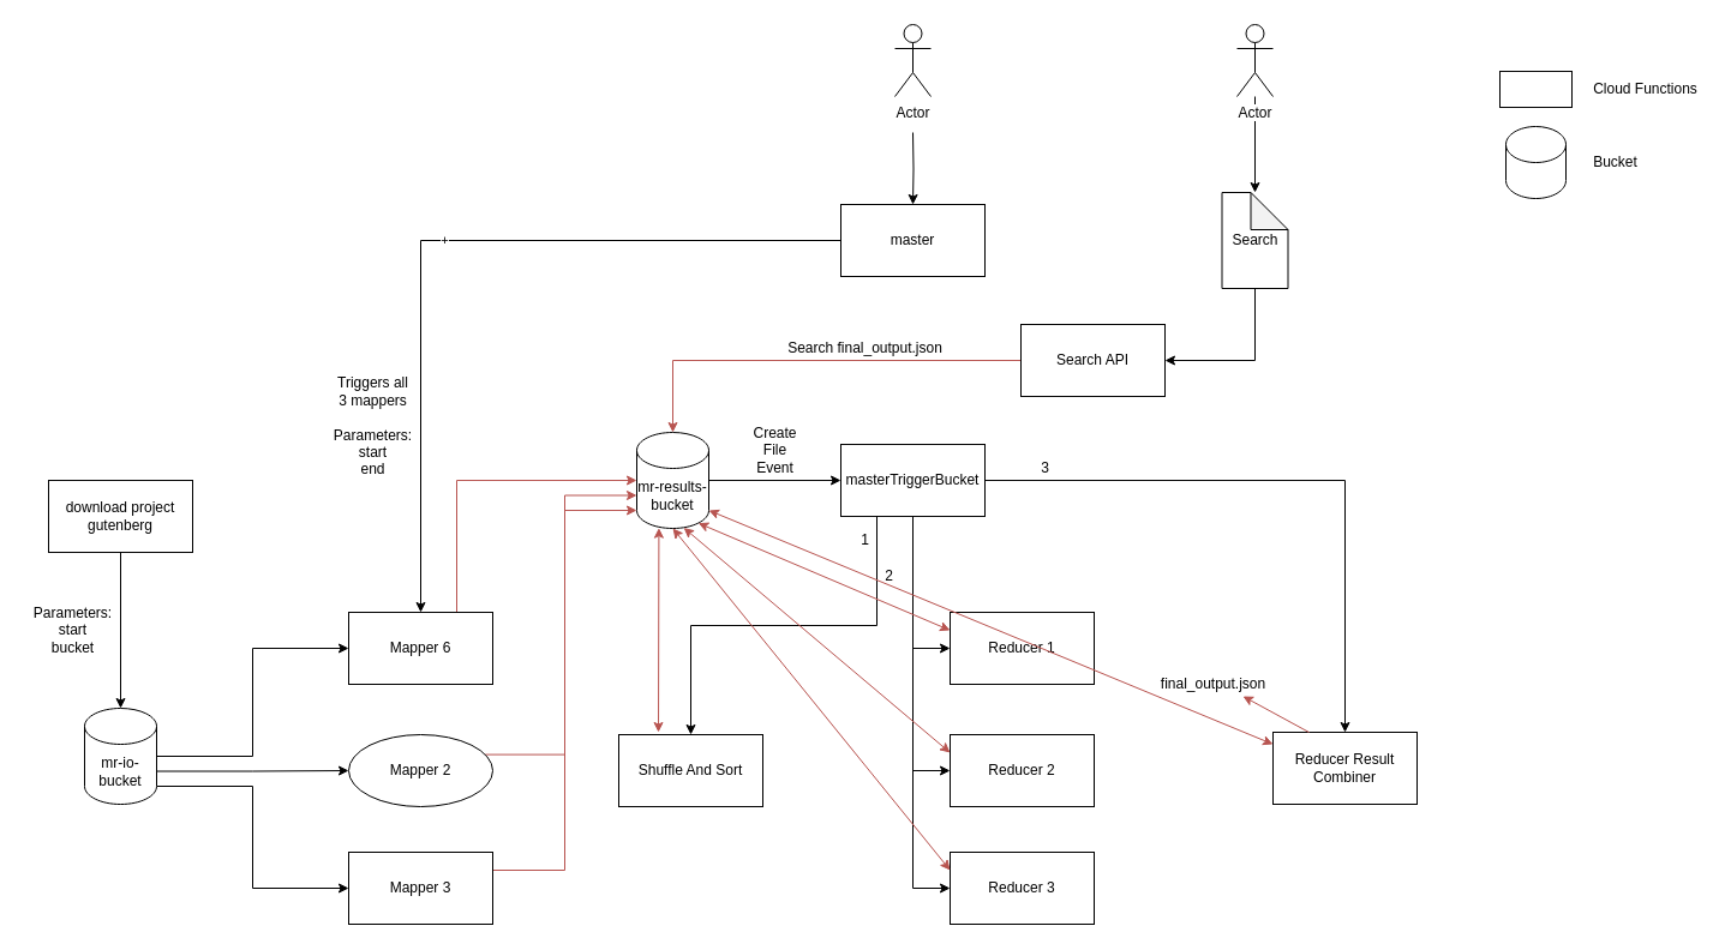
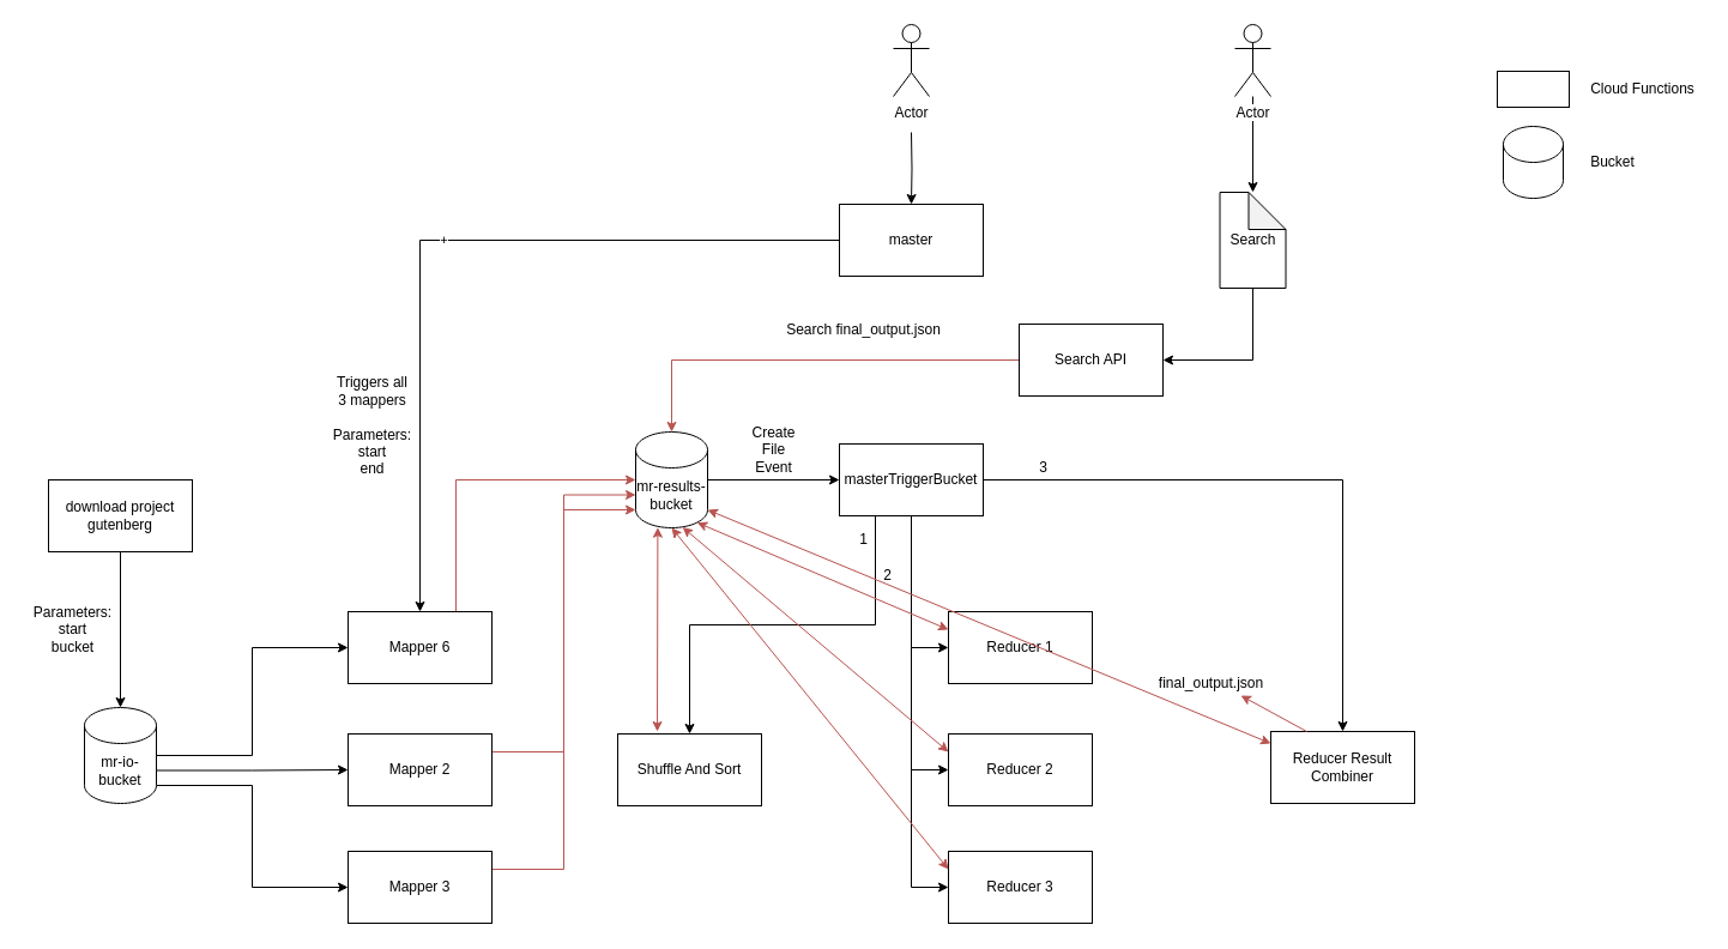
  <mxCell id="0" />
  <mxCell id="1" parent="0" />
  <mxCell id="2" style="edgeStyle=orthogonalEdgeStyle;rounded=0;orthogonalLoop=1;jettySize=auto;html=1;exitX=0.75;exitY=0;exitDx=0;exitDy=0;entryX=0;entryY=0.5;entryDx=0;entryDy=0;entryPerimeter=0;labelBackgroundColor=default;fontColor=default;strokeColor=#b85450;fillColor=#f8cecc;" edge="1" parent="1" source="3" target="26"><mxGeometry relative="1" as="geometry" /></mxCell>
  <mxCell id="3" value="Mapper 6" style="rounded=0;whiteSpace=wrap;html=1;fillColor=default;strokeColor=default;fontColor=default;" vertex="1" parent="1"><mxGeometry x="290" y="510" width="120" height="60" as="geometry" /></mxCell>
  <mxCell id="4" style="edgeStyle=orthogonalEdgeStyle;rounded=0;orthogonalLoop=1;jettySize=auto;html=1;exitX=1;exitY=0.25;exitDx=0;exitDy=0;entryX=0;entryY=0;entryDx=0;entryDy=52.5;entryPerimeter=0;labelBackgroundColor=default;fontColor=default;strokeColor=#b85450;fillColor=#f8cecc;" edge="1" parent="1" source="5" target="26"><mxGeometry relative="1" as="geometry" /></mxCell>
- <mxCell id="5" value="Mapper 2" style="ellipse;whiteSpace=wrap;html=1;fontColor=default;strokeColor=default;fillColor=default;" vertex="1" parent="1"><mxGeometry x="290" y="612" width="120" height="60" as="geometry" /></mxCell>
+ <mxCell id="5" value="Mapper 2" style="rounded=0;whiteSpace=wrap;html=1;fontColor=default;strokeColor=default;fillColor=default;" vertex="1" parent="1"><mxGeometry x="290" y="612" width="120" height="60" as="geometry" /></mxCell>
  <mxCell id="6" style="edgeStyle=orthogonalEdgeStyle;rounded=0;orthogonalLoop=1;jettySize=auto;html=1;exitX=1;exitY=0.25;exitDx=0;exitDy=0;labelBackgroundColor=default;fontColor=default;strokeColor=#b85450;fillColor=#f8cecc;entryX=0;entryY=1;entryDx=0;entryDy=-15;entryPerimeter=0;" edge="1" parent="1" source="7" target="26"><mxGeometry relative="1" as="geometry"><mxPoint x="520" y="470" as="targetPoint" /></mxGeometry></mxCell>
  <mxCell id="7" value="Mapper 3" style="rounded=0;whiteSpace=wrap;html=1;fontColor=default;strokeColor=default;fillColor=default;" vertex="1" parent="1"><mxGeometry x="290" y="710" width="120" height="60" as="geometry" /></mxCell>
  <mxCell id="8" style="edgeStyle=orthogonalEdgeStyle;rounded=0;orthogonalLoop=1;jettySize=auto;html=1;exitX=0.25;exitY=1;exitDx=0;exitDy=0;entryX=0.5;entryY=0;entryDx=0;entryDy=0;labelBackgroundColor=default;fontColor=default;strokeColor=default;fillColor=default;" edge="1" parent="1" source="13" target="27"><mxGeometry relative="1" as="geometry" /></mxCell>
  <mxCell id="9" style="edgeStyle=orthogonalEdgeStyle;rounded=0;orthogonalLoop=1;jettySize=auto;html=1;exitX=0.5;exitY=1;exitDx=0;exitDy=0;entryX=0;entryY=0.5;entryDx=0;entryDy=0;labelBackgroundColor=default;fontColor=default;strokeColor=default;fillColor=default;" edge="1" parent="1" source="13" target="28"><mxGeometry relative="1" as="geometry" /></mxCell>
  <mxCell id="10" style="edgeStyle=orthogonalEdgeStyle;rounded=0;orthogonalLoop=1;jettySize=auto;html=1;exitX=0.5;exitY=1;exitDx=0;exitDy=0;entryX=0;entryY=0.5;entryDx=0;entryDy=0;labelBackgroundColor=default;fontColor=default;strokeColor=default;fillColor=default;" edge="1" parent="1" source="13" target="29"><mxGeometry relative="1" as="geometry" /></mxCell>
  <mxCell id="11" style="edgeStyle=orthogonalEdgeStyle;rounded=0;orthogonalLoop=1;jettySize=auto;html=1;exitX=0.5;exitY=1;exitDx=0;exitDy=0;entryX=0;entryY=0.5;entryDx=0;entryDy=0;labelBackgroundColor=default;fontColor=default;strokeColor=default;fillColor=default;" edge="1" parent="1" source="13" target="30"><mxGeometry relative="1" as="geometry" /></mxCell>
  <mxCell id="12" style="edgeStyle=orthogonalEdgeStyle;rounded=0;orthogonalLoop=1;jettySize=auto;html=1;exitX=1;exitY=0.5;exitDx=0;exitDy=0;entryX=0.5;entryY=0;entryDx=0;entryDy=0;labelBackgroundColor=default;fontColor=default;strokeColor=default;fillColor=default;" edge="1" parent="1" source="13" target="36"><mxGeometry relative="1" as="geometry" /></mxCell>
  <mxCell id="13" value="masterTriggerBucket" style="rounded=0;whiteSpace=wrap;html=1;fontColor=default;strokeColor=default;fillColor=default;" vertex="1" parent="1"><mxGeometry x="700" y="370" width="120" height="60" as="geometry" /></mxCell>
  <mxCell id="14" value="+" style="edgeStyle=orthogonalEdgeStyle;rounded=0;orthogonalLoop=1;jettySize=auto;html=1;exitX=0;exitY=0.5;exitDx=0;exitDy=0;entryX=0.5;entryY=0;entryDx=0;entryDy=0;labelBackgroundColor=default;fontColor=default;strokeColor=default;" edge="1" parent="1" source="15" target="3"><mxGeometry relative="1" as="geometry" /></mxCell>
  <mxCell id="15" value="master" style="rounded=0;whiteSpace=wrap;html=1;fontColor=default;strokeColor=default;fillColor=default;" vertex="1" parent="1"><mxGeometry x="700" y="170" width="120" height="60" as="geometry" /></mxCell>
  <mxCell id="16" style="edgeStyle=orthogonalEdgeStyle;rounded=0;orthogonalLoop=1;jettySize=auto;html=1;exitX=1;exitY=1;exitDx=0;exitDy=-15;exitPerimeter=0;entryX=0;entryY=0.5;entryDx=0;entryDy=0;labelBackgroundColor=default;fontColor=default;strokeColor=default;" edge="1" parent="1" source="19" target="7"><mxGeometry relative="1" as="geometry" /></mxCell>
  <mxCell id="17" style="edgeStyle=orthogonalEdgeStyle;rounded=0;orthogonalLoop=1;jettySize=auto;html=1;exitX=1;exitY=0.5;exitDx=0;exitDy=0;exitPerimeter=0;entryX=0;entryY=0.5;entryDx=0;entryDy=0;labelBackgroundColor=default;fontColor=default;strokeColor=default;" edge="1" parent="1" source="19" target="3"><mxGeometry relative="1" as="geometry" /></mxCell>
  <mxCell id="18" style="edgeStyle=orthogonalEdgeStyle;rounded=0;orthogonalLoop=1;jettySize=auto;html=1;exitX=1;exitY=0;exitDx=0;exitDy=52.5;exitPerimeter=0;entryX=0;entryY=0.5;entryDx=0;entryDy=0;labelBackgroundColor=default;fontColor=default;strokeColor=default;fillColor=default;" edge="1" parent="1" source="19" target="5"><mxGeometry relative="1" as="geometry" /></mxCell>
  <mxCell id="19" value="mr-io-bucket" style="shape=cylinder3;whiteSpace=wrap;html=1;boundedLbl=1;backgroundOutline=1;size=15;fontColor=default;strokeColor=default;fillColor=default;" vertex="1" parent="1"><mxGeometry x="70" y="590" width="60" height="80" as="geometry" /></mxCell>
  <mxCell id="20" style="edgeStyle=orthogonalEdgeStyle;rounded=0;orthogonalLoop=1;jettySize=auto;html=1;exitX=0.5;exitY=1;exitDx=0;exitDy=0;entryX=0.5;entryY=0;entryDx=0;entryDy=0;entryPerimeter=0;labelBackgroundColor=default;fontColor=default;strokeColor=default;" edge="1" parent="1" source="21" target="19"><mxGeometry relative="1" as="geometry" /></mxCell>
  <mxCell id="21" value="download project gutenberg" style="rounded=0;whiteSpace=wrap;html=1;fontColor=default;strokeColor=default;fillColor=default;" vertex="1" parent="1"><mxGeometry x="40" y="400" width="120" height="60" as="geometry" /></mxCell>
  <mxCell id="22" value="" style="edgeStyle=orthogonalEdgeStyle;rounded=0;orthogonalLoop=1;jettySize=auto;html=1;labelBackgroundColor=default;fontColor=default;strokeColor=default;fillColor=default;" edge="1" parent="1" target="15"><mxGeometry relative="1" as="geometry"><mxPoint x="760" y="110" as="sourcePoint" /></mxGeometry></mxCell>
  <mxCell id="23" value="Actor" style="shape=umlActor;verticalLabelPosition=bottom;verticalAlign=top;html=1;outlineConnect=0;fontColor=default;strokeColor=default;fillColor=default;" vertex="1" parent="1"><mxGeometry x="745" y="20" width="30" height="60" as="geometry" /></mxCell>
  <mxCell id="24" value="Triggers all &lt;br&gt;3 mappers&lt;br&gt;&lt;br&gt;Parameters:&lt;br&gt;start&lt;br&gt;end" style="text;html=1;align=center;verticalAlign=middle;resizable=0;points=[];autosize=1;strokeColor=none;fillColor=none;fontColor=default;" vertex="1" parent="1"><mxGeometry x="270" y="310" width="80" height="90" as="geometry" /></mxCell>
  <mxCell id="25" value="" style="edgeStyle=orthogonalEdgeStyle;rounded=0;orthogonalLoop=1;jettySize=auto;html=1;labelBackgroundColor=default;fontColor=default;strokeColor=default;fillColor=default;" edge="1" parent="1" source="26" target="13"><mxGeometry relative="1" as="geometry" /></mxCell>
  <mxCell id="26" value="mr-results-bucket" style="shape=cylinder3;whiteSpace=wrap;html=1;boundedLbl=1;backgroundOutline=1;size=15;fontColor=default;strokeColor=default;fillColor=default;" vertex="1" parent="1"><mxGeometry x="530" y="360" width="60" height="80" as="geometry" /></mxCell>
  <mxCell id="27" value="Shuffle And Sort" style="rounded=0;whiteSpace=wrap;html=1;fontColor=default;strokeColor=default;fillColor=default;" vertex="1" parent="1"><mxGeometry x="515" y="612" width="120" height="60" as="geometry" /></mxCell>
  <mxCell id="28" value="Reducer 1" style="rounded=0;whiteSpace=wrap;html=1;fontColor=default;strokeColor=default;fillColor=default;" vertex="1" parent="1"><mxGeometry x="791" y="510" width="120" height="60" as="geometry" /></mxCell>
  <mxCell id="29" value="&lt;span&gt;Reducer 2&lt;/span&gt;" style="rounded=0;whiteSpace=wrap;html=1;fontColor=default;strokeColor=default;fillColor=default;" vertex="1" parent="1"><mxGeometry x="791" y="612" width="120" height="60" as="geometry" /></mxCell>
  <mxCell id="30" value="&lt;span&gt;Reducer 3&lt;/span&gt;" style="rounded=0;whiteSpace=wrap;html=1;fontColor=default;strokeColor=default;fillColor=default;" vertex="1" parent="1"><mxGeometry x="791" y="710" width="120" height="60" as="geometry" /></mxCell>
  <mxCell id="31" value="" style="endArrow=classic;startArrow=classic;html=1;rounded=0;labelBackgroundColor=default;fontColor=default;strokeColor=#b85450;fillColor=#f8cecc;entryX=0.307;entryY=0.996;entryDx=0;entryDy=0;entryPerimeter=0;" edge="1" parent="1" target="26"><mxGeometry width="50" height="50" relative="1" as="geometry"><mxPoint x="548" y="610" as="sourcePoint" /><mxPoint x="490" y="520" as="targetPoint" /></mxGeometry></mxCell>
  <mxCell id="32" value="" style="endArrow=classic;startArrow=classic;html=1;rounded=0;labelBackgroundColor=default;fontColor=default;strokeColor=#b85450;fillColor=#f8cecc;entryX=0.855;entryY=1;entryDx=0;entryDy=-4.35;entryPerimeter=0;exitX=0;exitY=0.25;exitDx=0;exitDy=0;" edge="1" parent="1" source="28" target="26"><mxGeometry width="50" height="50" relative="1" as="geometry"><mxPoint x="460" y="560" as="sourcePoint" /><mxPoint x="510" y="510" as="targetPoint" /></mxGeometry></mxCell>
  <mxCell id="33" value="" style="endArrow=classic;startArrow=classic;html=1;rounded=0;labelBackgroundColor=default;fontColor=default;strokeColor=#b85450;fillColor=#f8cecc;entryX=0.652;entryY=0.994;entryDx=0;entryDy=0;entryPerimeter=0;exitX=0;exitY=0.25;exitDx=0;exitDy=0;" edge="1" parent="1" source="29" target="26"><mxGeometry width="50" height="50" relative="1" as="geometry"><mxPoint x="736" y="535" as="sourcePoint" /><mxPoint x="591.3" y="445.65" as="targetPoint" /></mxGeometry></mxCell>
  <mxCell id="34" value="" style="endArrow=classic;startArrow=classic;html=1;rounded=0;labelBackgroundColor=default;fontColor=default;strokeColor=#b85450;fillColor=#f8cecc;entryX=0.5;entryY=1;entryDx=0;entryDy=0;entryPerimeter=0;exitX=0;exitY=0.25;exitDx=0;exitDy=0;" edge="1" parent="1" source="30" target="26"><mxGeometry width="50" height="50" relative="1" as="geometry"><mxPoint x="736" y="637" as="sourcePoint" /><mxPoint x="579.12" y="449.52" as="targetPoint" /></mxGeometry></mxCell>
  <mxCell id="35" value="Create&lt;br&gt;File&lt;br&gt;Event" style="text;html=1;align=center;verticalAlign=middle;resizable=0;points=[];autosize=1;strokeColor=none;fillColor=none;fontColor=default;" vertex="1" parent="1"><mxGeometry x="620" y="350" width="50" height="50" as="geometry" /></mxCell>
  <mxCell id="36" value="Reducer Result Combiner" style="rounded=0;whiteSpace=wrap;html=1;labelBackgroundColor=default;fontColor=default;strokeColor=default;fillColor=default;" vertex="1" parent="1"><mxGeometry x="1060" y="610" width="120" height="60" as="geometry" /></mxCell>
  <mxCell id="37" value="" style="endArrow=classic;startArrow=classic;html=1;rounded=0;labelBackgroundColor=default;fontColor=default;strokeColor=#b85450;fillColor=#f8cecc;entryX=1;entryY=1;entryDx=0;entryDy=-15;entryPerimeter=0;" edge="1" parent="1" target="26"><mxGeometry width="50" height="50" relative="1" as="geometry"><mxPoint x="1060" y="620" as="sourcePoint" /><mxPoint x="570" y="450" as="targetPoint" /></mxGeometry></mxCell>
  <mxCell id="38" value="final_output.json" style="text;html=1;align=center;verticalAlign=middle;resizable=0;points=[];autosize=1;strokeColor=none;fillColor=none;fontColor=default;" vertex="1" parent="1"><mxGeometry x="960" y="560" width="100" height="20" as="geometry" /></mxCell>
  <mxCell id="39" value="Parameters:&lt;br&gt;start&lt;br&gt;bucket" style="text;html=1;align=center;verticalAlign=middle;resizable=0;points=[];autosize=1;strokeColor=none;fillColor=none;fontColor=default;" vertex="1" parent="1"><mxGeometry x="20" y="500" width="80" height="50" as="geometry" /></mxCell>
  <mxCell id="40" value="" style="endArrow=classic;html=1;rounded=0;labelBackgroundColor=default;fontColor=default;strokeColor=#b85450;fillColor=#f8cecc;exitX=0.25;exitY=0;exitDx=0;exitDy=0;" edge="1" parent="1" source="36"><mxGeometry width="50" height="50" relative="1" as="geometry"><mxPoint x="1059.8" y="598.12" as="sourcePoint" /><mxPoint x="1035" y="580" as="targetPoint" /></mxGeometry></mxCell>
  <mxCell id="41" value="" style="edgeStyle=orthogonalEdgeStyle;rounded=0;orthogonalLoop=1;jettySize=auto;html=1;labelBackgroundColor=default;fontColor=default;strokeColor=default;fillColor=default;" edge="1" parent="1" source="42" target="44"><mxGeometry relative="1" as="geometry" /></mxCell>
  <mxCell id="42" value="Actor" style="shape=umlActor;verticalLabelPosition=bottom;verticalAlign=top;html=1;outlineConnect=0;labelBackgroundColor=default;fontColor=default;strokeColor=default;fillColor=default;" vertex="1" parent="1"><mxGeometry x="1030" y="20" width="30" height="60" as="geometry" /></mxCell>
  <mxCell id="43" style="edgeStyle=orthogonalEdgeStyle;rounded=0;orthogonalLoop=1;jettySize=auto;html=1;exitX=0.5;exitY=1;exitDx=0;exitDy=0;exitPerimeter=0;entryX=1;entryY=0.5;entryDx=0;entryDy=0;labelBackgroundColor=default;fontColor=default;strokeColor=default;fillColor=default;" edge="1" parent="1" source="44" target="46"><mxGeometry relative="1" as="geometry" /></mxCell>
  <mxCell id="44" value="Search" style="shape=note;whiteSpace=wrap;html=1;backgroundOutline=1;darkOpacity=0.05;labelBackgroundColor=default;fontColor=default;strokeColor=default;fillColor=default;size=31;" vertex="1" parent="1"><mxGeometry x="1017.5" y="160" width="55" height="80" as="geometry" /></mxCell>
  <mxCell id="45" style="edgeStyle=orthogonalEdgeStyle;rounded=0;orthogonalLoop=1;jettySize=auto;html=1;exitX=0;exitY=0.5;exitDx=0;exitDy=0;entryX=0.5;entryY=0;entryDx=0;entryDy=0;entryPerimeter=0;labelBackgroundColor=default;fontColor=default;strokeColor=#b85450;fillColor=#f8cecc;" edge="1" parent="1" source="46" target="26"><mxGeometry relative="1" as="geometry" /></mxCell>
  <mxCell id="46" value="Search API" style="rounded=0;whiteSpace=wrap;html=1;labelBackgroundColor=default;fontColor=default;strokeColor=default;fillColor=default;" vertex="1" parent="1"><mxGeometry x="850" y="270" width="120" height="60" as="geometry" /></mxCell>
  <mxCell id="47" value="" style="rounded=0;whiteSpace=wrap;html=1;labelBackgroundColor=default;fontColor=default;strokeColor=default;fillColor=default;" vertex="1" parent="1"><mxGeometry x="1249" y="59" width="60" height="30" as="geometry" /></mxCell>
  <mxCell id="48" value="Cloud Functions" style="text;html=1;align=center;verticalAlign=middle;resizable=0;points=[];autosize=1;strokeColor=none;fillColor=default;fontColor=default;labelBackgroundColor=default;" vertex="1" parent="1"><mxGeometry x="1320" y="64" width="100" height="20" as="geometry" /></mxCell>
  <mxCell id="49" value="1" style="text;html=1;align=center;verticalAlign=middle;resizable=0;points=[];autosize=1;strokeColor=none;fillColor=none;fontColor=default;" vertex="1" parent="1"><mxGeometry x="710" y="440" width="20" height="20" as="geometry" /></mxCell>
  <mxCell id="50" value="2" style="text;html=1;align=center;verticalAlign=middle;resizable=0;points=[];autosize=1;strokeColor=none;fillColor=none;fontColor=default;" vertex="1" parent="1"><mxGeometry x="730" y="470" width="20" height="20" as="geometry" /></mxCell>
  <mxCell id="51" value="3" style="text;html=1;align=center;verticalAlign=middle;resizable=0;points=[];autosize=1;strokeColor=none;fillColor=none;fontColor=default;" vertex="1" parent="1"><mxGeometry x="860" y="380" width="20" height="20" as="geometry" /></mxCell>
- <mxCell id="52" value="Search final_output.json" style="text;html=1;align=center;verticalAlign=middle;resizable=0;points=[];autosize=1;strokeColor=none;fillColor=none;fontColor=default;" vertex="1" parent="1"><mxGeometry x="650" y="280" width="140" height="20" as="geometry" /></mxCell>
+ <mxCell id="52" value="Search final_output.json" style="text;html=1;align=center;verticalAlign=middle;resizable=0;points=[];autosize=1;strokeColor=none;fillColor=none;fontColor=default;" vertex="1" parent="1"><mxGeometry x="650" y="265" width="140" height="20" as="geometry" /></mxCell>
  <mxCell id="53" value="" style="shape=cylinder3;whiteSpace=wrap;html=1;boundedLbl=1;backgroundOutline=1;size=15;rounded=0;labelBackgroundColor=default;fontColor=default;strokeColor=default;fillColor=default;" vertex="1" parent="1"><mxGeometry x="1254" y="105" width="50" height="60" as="geometry" /></mxCell>
  <mxCell id="54" value="Bucket" style="text;html=1;align=center;verticalAlign=middle;resizable=0;points=[];autosize=1;strokeColor=none;fillColor=none;fontColor=default;" vertex="1" parent="1"><mxGeometry x="1320" y="125" width="50" height="20" as="geometry" /></mxCell>
